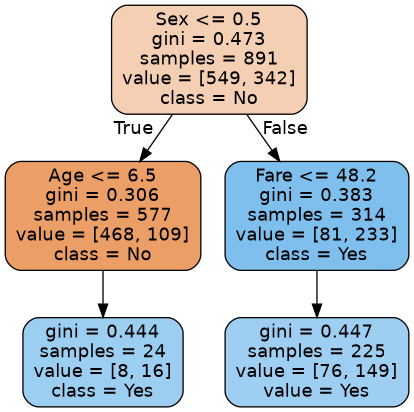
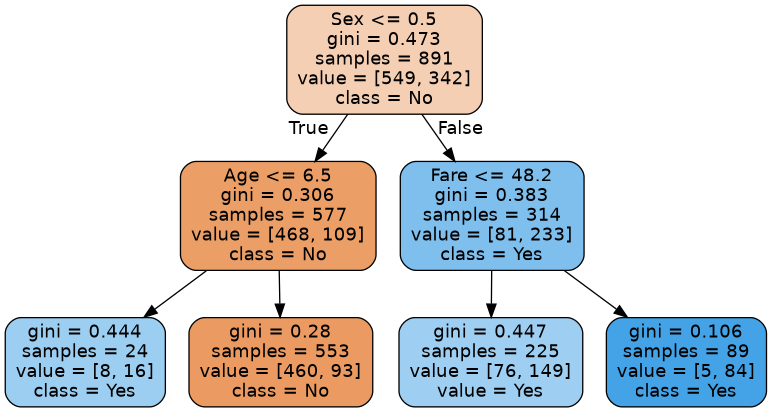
  digraph {
    node [color=black fontname=helvetica shape=box style="filled, rounded"]
    edge [fontname=helvetica]
    n1 [fillcolor="#e5813960" label="Sex <= 0.5\ngini = 0.473\nsamples = 891\nvalue = [549, 342]\nclass = No"]
    n2 [fillcolor="#e58139c4" label="Age <= 6.5\ngini = 0.306\nsamples = 577\nvalue = [468, 109]\nclass = No"]
    n3 [fillcolor="#399de5a6" label="Fare <= 48.2\ngini = 0.383\nsamples = 314\nvalue = [81, 233]\nclass = Yes"]
    n4 [fillcolor="#399de57f" label="gini = 0.444\nsamples = 24\nvalue = [8, 16]\nclass = Yes"]
+   n5 [fillcolor="#e58139cb" label="gini = 0.28\nsamples = 553\nvalue = [460, 93]\nclass = No"]
    n6 [fillcolor="#399de57d" label="gini = 0.447\nsamples = 225\nvalue = [76, 149]\nvalue = Yes"]
+   n7 [fillcolor="#399de5f0" label="gini = 0.106\nsamples = 89\nvalue = [5, 84]\nclass = Yes"]
    n1 -> n2 [headlabel=True labelangle=45 labeldistance=2.5]
    n1 -> n3 [headlabel=False labelangle=-45 labeldistance=2.5]
    n2 -> n4
+   n2 -> n5
    n3 -> n6
+   n3 -> n7
  }
